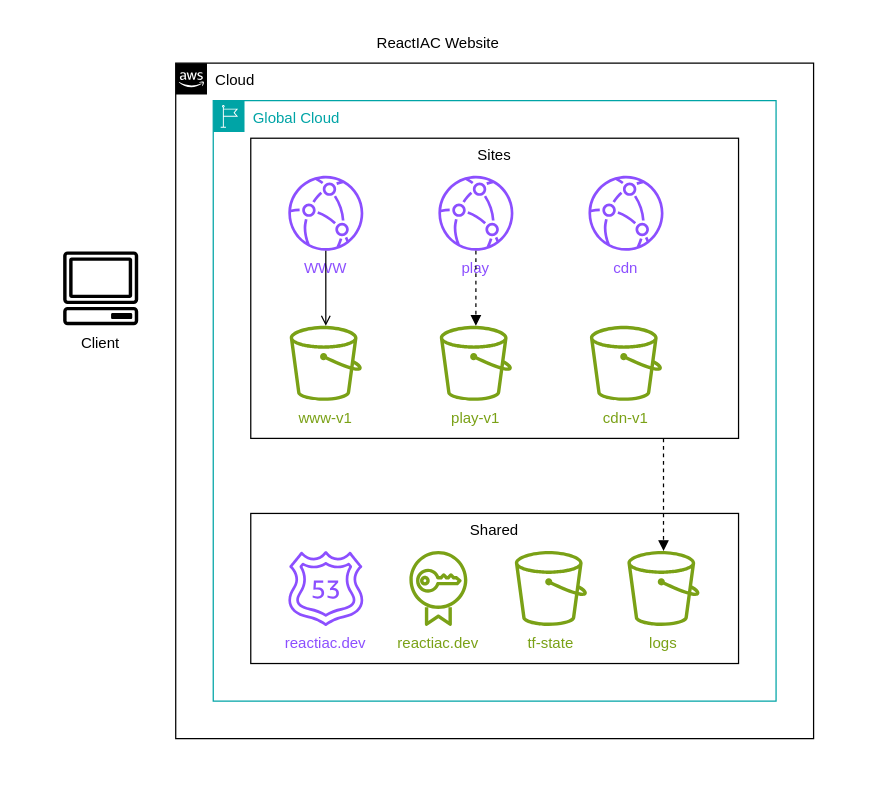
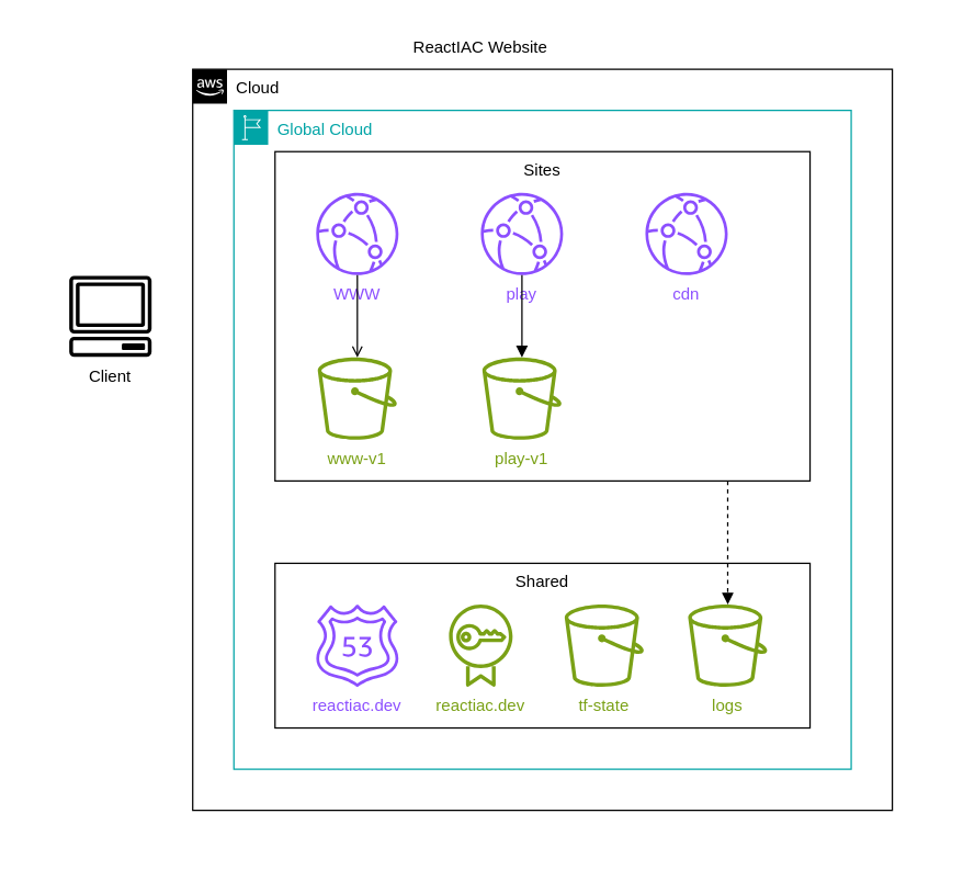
  <mxCell id="0" />
  <mxCell id="1" parent="0" />
  <mxCell style="align=center;strokeColor=none;verticalAlign=top;aspect=fixed" id="2" parent="1" value="ReactIAC Website" vertex="1"><mxGeometry as="geometry" width="660" height="600" x="20" y="20" /></mxCell>
  <mxCell style="shape=mxgraph.aws4.client;fillColor=#000000;verticalLabelPosition=bottom;verticalAlign=top;align=center;aspect=fixed" id="3" parent="2" value="Client" vertex="1"><mxGeometry as="geometry" width="60" height="60" x="30" y="180" /></mxCell>
  <mxCell style="shape=mxgraph.aws4.group;align=left;spacingLeft=30;verticalAlign=top;aspect=fixed;grIcon=mxgraph.aws4.group_aws_cloud_alt" id="4" parent="2" value="Cloud" vertex="1"><mxGeometry as="geometry" width="510" height="540" x="120" y="30" /></mxCell>
  <mxCell style="shape=mxgraph.aws4.group;align=left;spacingLeft=30;verticalAlign=top;aspect=fixed;grIcon=mxgraph.aws4.group_region;strokeColor=#00A4A6;fontColor=#00A4A6" id="5" parent="4" value="Global Cloud" vertex="1"><mxGeometry as="geometry" width="450" height="480" x="30" y="30" /></mxCell>
  <mxCell style="align=center;spacingLeft=5;spacingRight=5;spacingBottom=5;verticalAlign=top;aspect=fixed" id="6" parent="5" value="Sites" vertex="1"><mxGeometry as="geometry" width="390" height="240" x="30" y="30" /></mxCell>
  <mxCell style="align=center;spacingLeft=5;spacingRight=5;spacingBottom=5;verticalAlign=top;aspect=fixed;noLabel=1;opacity=0" id="7" parent="6" value="Site" vertex="1"><mxGeometry as="geometry" width="90" height="180" x="30" y="30" /></mxCell>
  <mxCell style="shape=mxgraph.aws4.cloudfront;fillColor=#8C4FFF;verticalLabelPosition=bottom;verticalAlign=top;align=center;aspect=fixed;strokeColor=#8C4FFF;fontColor=#8C4FFF" id="8" parent="7" value="WWW" vertex="1"><mxGeometry as="geometry" width="60" height="60" x="0" y="0" /></mxCell>
  <mxCell style="shape=mxgraph.aws4.bucket;fillColor=#7AA116;verticalLabelPosition=bottom;verticalAlign=top;align=center;aspect=fixed;strokeColor=#7AA116;fontColor=#7AA116" id="9" parent="7" value="www-v1" vertex="1"><mxGeometry as="geometry" width="60" height="60" x="0" y="120" /></mxCell>
  <mxCell style="align=center;spacingLeft=5;spacingRight=5;spacingBottom=5;verticalAlign=top;aspect=fixed;noLabel=1;opacity=0" id="10" parent="6" value="Site" vertex="1"><mxGeometry as="geometry" width="90" height="180" x="150" y="30" /></mxCell>
  <mxCell style="shape=mxgraph.aws4.cloudfront;fillColor=#8C4FFF;verticalLabelPosition=bottom;verticalAlign=top;align=center;aspect=fixed;strokeColor=#8C4FFF;fontColor=#8C4FFF" id="11" parent="10" value="play" vertex="1"><mxGeometry as="geometry" width="60" height="60" x="0" y="0" /></mxCell>
  <mxCell style="shape=mxgraph.aws4.bucket;fillColor=#7AA116;verticalLabelPosition=bottom;verticalAlign=top;align=center;aspect=fixed;strokeColor=#7AA116;fontColor=#7AA116" id="12" parent="10" value="play-v1" vertex="1"><mxGeometry as="geometry" width="60" height="60" x="0" y="120" /></mxCell>
  <mxCell style="align=center;spacingLeft=5;spacingRight=5;spacingBottom=5;verticalAlign=top;aspect=fixed;noLabel=1;opacity=0" id="13" parent="6" value="Site" vertex="1"><mxGeometry as="geometry" width="90" height="180" x="270" y="30" /></mxCell>
  <mxCell style="shape=mxgraph.aws4.cloudfront;fillColor=#8C4FFF;verticalLabelPosition=bottom;verticalAlign=top;align=center;aspect=fixed;strokeColor=#8C4FFF;fontColor=#8C4FFF" id="14" parent="13" value="cdn" vertex="1"><mxGeometry as="geometry" width="60" height="60" x="0" y="0" /></mxCell>
- <mxCell style="shape=mxgraph.aws4.bucket;fillColor=#7AA116;verticalLabelPosition=bottom;verticalAlign=top;align=center;aspect=fixed;strokeColor=#7AA116;fontColor=#7AA116" id="15" parent="13" value="cdn-v1" vertex="1"><mxGeometry as="geometry" width="60" height="60" x="0" y="120" /></mxCell>
  <mxCell style="align=center;spacingLeft=5;spacingRight=5;spacingBottom=5;verticalAlign=top;aspect=fixed" id="16" parent="5" value="Shared" vertex="1"><mxGeometry as="geometry" width="390" height="120" x="30" y="330" /></mxCell>
  <mxCell style="shape=mxgraph.aws4.route_53;fillColor=#8C4FFF;verticalLabelPosition=bottom;verticalAlign=top;align=center;aspect=fixed;strokeColor=#8C4FFF;fontColor=#8C4FFF" id="17" parent="16" value="reactiac.dev" vertex="1"><mxGeometry as="geometry" width="60" height="60" x="30" y="30" /></mxCell>
  <mxCell style="shape=mxgraph.aws4.certificate_manager;fillColor=#7AA116;verticalLabelPosition=bottom;verticalAlign=top;align=center;aspect=fixed;strokeColor=#7AA116;fontColor=#7AA116" id="18" parent="16" value="reactiac.dev" vertex="1"><mxGeometry as="geometry" width="60" height="60" x="120" y="30" /></mxCell>
  <mxCell style="shape=mxgraph.aws4.bucket;fillColor=#7AA116;verticalLabelPosition=bottom;verticalAlign=top;align=center;aspect=fixed;strokeColor=#7AA116;fontColor=#7AA116" id="19" parent="16" value="tf-state" vertex="1"><mxGeometry as="geometry" width="60" height="60" x="210" y="30" /></mxCell>
  <mxCell style="shape=mxgraph.aws4.bucket;fillColor=#7AA116;verticalLabelPosition=bottom;verticalAlign=top;align=center;aspect=fixed;strokeColor=#7AA116;fontColor=#7AA116" id="20" parent="16" value="logs" vertex="1"><mxGeometry as="geometry" width="60" height="60" x="300" y="30" /></mxCell>
  <mxCell id="21" source="6" target="20" parent="1" edge="1" style="edgeStyle=orthogonalEdgeStyle;rounded=1;orthogonalLoop=1;jettySize=auto;html=1;dashed=1;startArrow=none;startFill=0;endArrow=block;endFill=1"><mxGeometry relative="1" as="geometry"><Array as="points"><mxPoint x="530" y="395" /><mxPoint x="530" y="395" /></Array></mxGeometry></mxCell>
  <mxCell id="22" source="8" target="9" parent="1" edge="1" style="edgeStyle=orthogonalEdgeStyle;rounded=1;orthogonalLoop=1;jettySize=auto;html=1;startArrow=none;startFill=0;endArrow=open;endFill=1;"><mxGeometry relative="1" as="geometry"><Array as="points"><mxPoint x="260" y="230" /><mxPoint x="260" y="230" /></Array></mxGeometry></mxCell>
- <mxCell id="23" source="11" target="12" parent="1" edge="1" style="edgeStyle=orthogonalEdgeStyle;rounded=1;orthogonalLoop=1;jettySize=auto;html=1;startArrow=none;startFill=0;endArrow=block;endFill=1;dashed=1;"><mxGeometry relative="1" as="geometry"><Array as="points"><mxPoint x="380" y="230" /><mxPoint x="380" y="230" /></Array></mxGeometry></mxCell>
+ <mxCell id="23" source="11" target="12" parent="1" edge="1" style="edgeStyle=orthogonalEdgeStyle;rounded=1;orthogonalLoop=1;jettySize=auto;html=1;startArrow=none;startFill=0;endArrow=block;endFill=1"><mxGeometry relative="1" as="geometry"><Array as="points"><mxPoint x="380" y="230" /><mxPoint x="380" y="230" /></Array></mxGeometry></mxCell>
